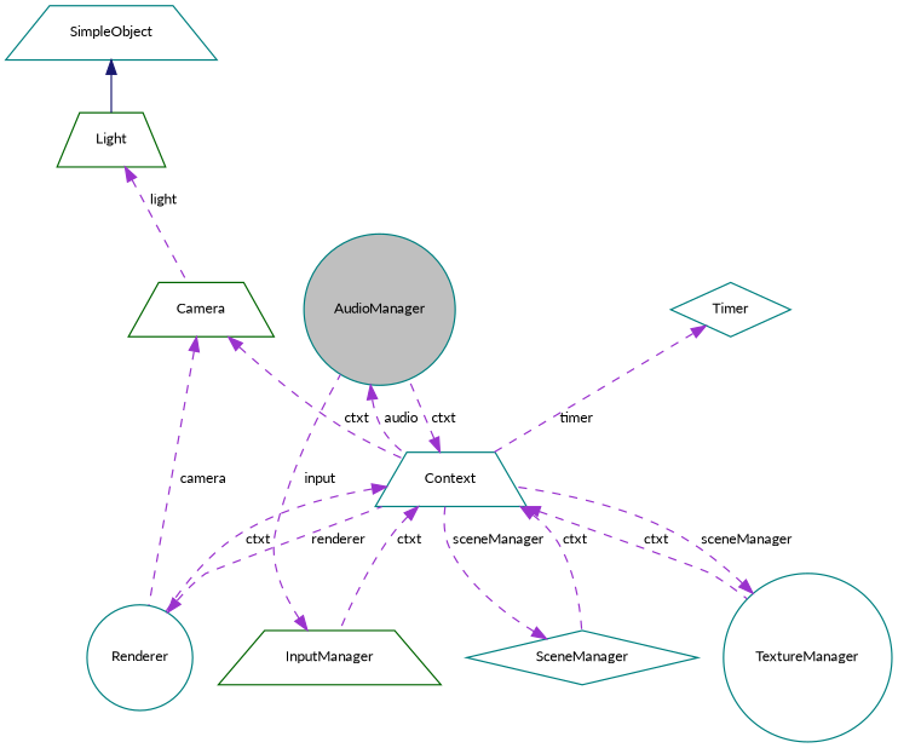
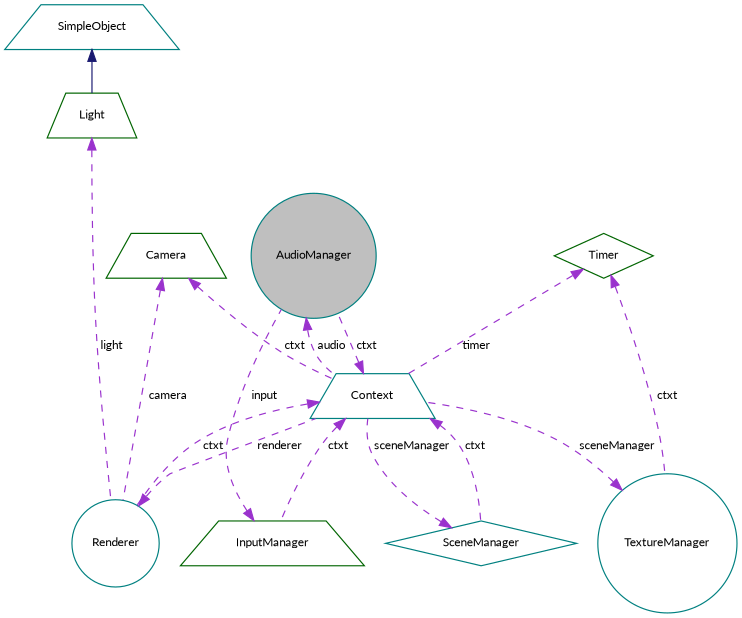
  digraph {
    fontname=Lato
    node [color=teal fillcolor=white fontname=Lato fontsize=10 shape=trapezium style=filled]
    edge [color=darkorchid3 dir=back fontname=Lato fontsize=10 labelfontname=Helvetica labelfontsize=10 style=dashed]
    n1 [fillcolor=grey75 fontcolor=black height=0.2 label=AudioManager shape=circle width=0.4]
    n2 [height=0.2 label=Context width=0.4]
    n3 [height=0.2 label=Renderer shape=circle width=0.4]
    n4 [height=0.2 label=TextureManager shape=circle width=0.4]
    n5 [color=darkgreen height=0.2 label=InputManager width=0.4]
    n6 [height=0.2 label=SceneManager shape=diamond width=0.4]
    n7 [color=darkgreen height=0.2 label=Light width=0.4]
    n8 [height=0.2 label=SimpleObject width=0.4]
    n9 [color=darkgreen height=0.2 label=Camera width=0.4]
-   n10 [height=0.2 label=Timer shape=diamond width=0.4]
+   n10 [color=darkgreen height=0.2 label=Timer shape=diamond width=0.4]
    n1 -> n2 [label=" audio"]
    n2 -> n1 [label=" ctxt"]
    n2 -> n3 [label=" ctxt"]
-   n2 -> n4 [label=" ctxt"]
+   n10 -> n4 [label=" ctxt"]
    n2 -> n5 [label=" ctxt"]
    n2 -> n6 [label=" ctxt"]
    n3 -> n2 [label=" renderer"]
    n4 -> n2 [label=" sceneManager"]
    n5 -> n1 [label=" input"]
    n6 -> n2 [label=" sceneManager"]
-   n7 -> n9 [label=" light"]
+   n7 -> n3 [label=" light"]
    n8 -> n7 [color=midnightblue style=solid]
    n9 -> n2 [label=" ctxt"]
    n9 -> n3 [label=" camera"]
    n10 -> n2 [label=" timer"]
  }
